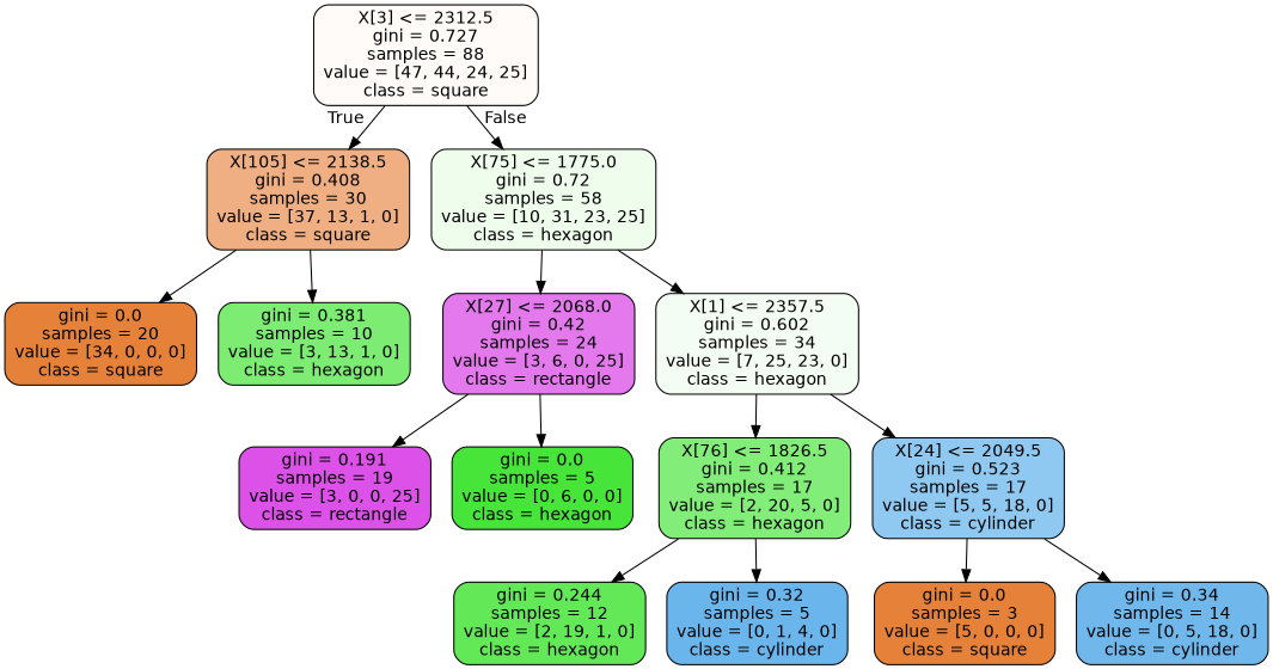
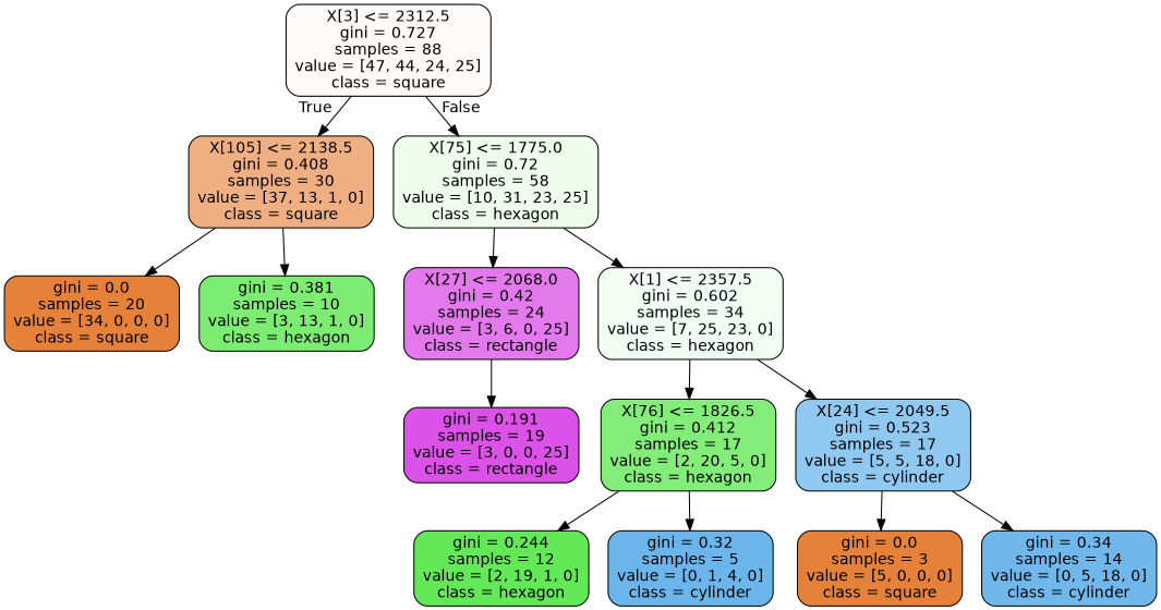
  digraph {
    fontname="DejaVu Sans"
    node [color=black fillcolor="#e58139" fontname="DejaVu Sans" shape=box style="filled, rounded"]
    edge [fontname="DejaVu Sans"]
    n1 [fillcolor="#fefbf9" label="X[3] <= 2312.5\ngini = 0.727\nsamples = 88\nvalue = [47, 44, 24, 25]\nclass = square"]
    n2 [fillcolor="#efaf82" label="X[105] <= 2138.5\ngini = 0.408\nsamples = 30\nvalue = [37, 13, 1, 0]\nclass = square"]
    n3 [fillcolor="#eefdec" label="X[75] <= 1775.0\ngini = 0.72\nsamples = 58\nvalue = [10, 31, 23, 25]\nclass = hexagon"]
    n4 [label="gini = 0.0\nsamples = 20\nvalue = [34, 0, 0, 0]\nclass = square"]
    n5 [fillcolor="#7cec72" label="gini = 0.381\nsamples = 10\nvalue = [3, 13, 1, 0]\nclass = hexagon"]
    n6 [fillcolor="#e479ed" label="X[27] <= 2068.0\ngini = 0.42\nsamples = 24\nvalue = [3, 6, 0, 25]\nclass = rectangle"]
    n7 [fillcolor="#f4fdf3" label="X[1] <= 2357.5\ngini = 0.602\nsamples = 34\nvalue = [7, 25, 23, 0]\nclass = hexagon"]
    n8 [fillcolor="#dc51e8" label="gini = 0.191\nsamples = 19\nvalue = [3, 0, 0, 25]\nclass = rectangle"]
-   n9 [fillcolor="#47e539" label="gini = 0.0\nsamples = 5\nvalue = [0, 6, 0, 0]\nclass = hexagon"]
    n10 [fillcolor="#82ed78" label="X[76] <= 1826.5\ngini = 0.412\nsamples = 17\nvalue = [2, 20, 5, 0]\nclass = hexagon"]
    n11 [fillcolor="#8fc8f0" label="X[24] <= 2049.5\ngini = 0.523\nsamples = 17\nvalue = [5, 5, 18, 0]\nclass = cylinder"]
    n12 [fillcolor="#63e957" label="gini = 0.244\nsamples = 12\nvalue = [2, 19, 1, 0]\nclass = hexagon"]
    n13 [fillcolor="#6ab6ec" label="gini = 0.32\nsamples = 5\nvalue = [0, 1, 4, 0]\nclass = cylinder"]
    n14 [label="gini = 0.0\nsamples = 3\nvalue = [5, 0, 0, 0]\nclass = square"]
    n15 [fillcolor="#70b8ec" label="gini = 0.34\nsamples = 14\nvalue = [0, 5, 18, 0]\nclass = cylinder"]
    n1 -> n2 [headlabel=True labelangle=45 labeldistance=2.5]
    n1 -> n3 [headlabel=False labelangle=-45 labeldistance=2.5]
    n2 -> n4
    n2 -> n5
    n3 -> n6
    n3 -> n7
    n6 -> n8
-   n6 -> n9
    n7 -> n10
    n7 -> n11
    n10 -> n12
    n10 -> n13
    n11 -> n14
    n11 -> n15
  }
